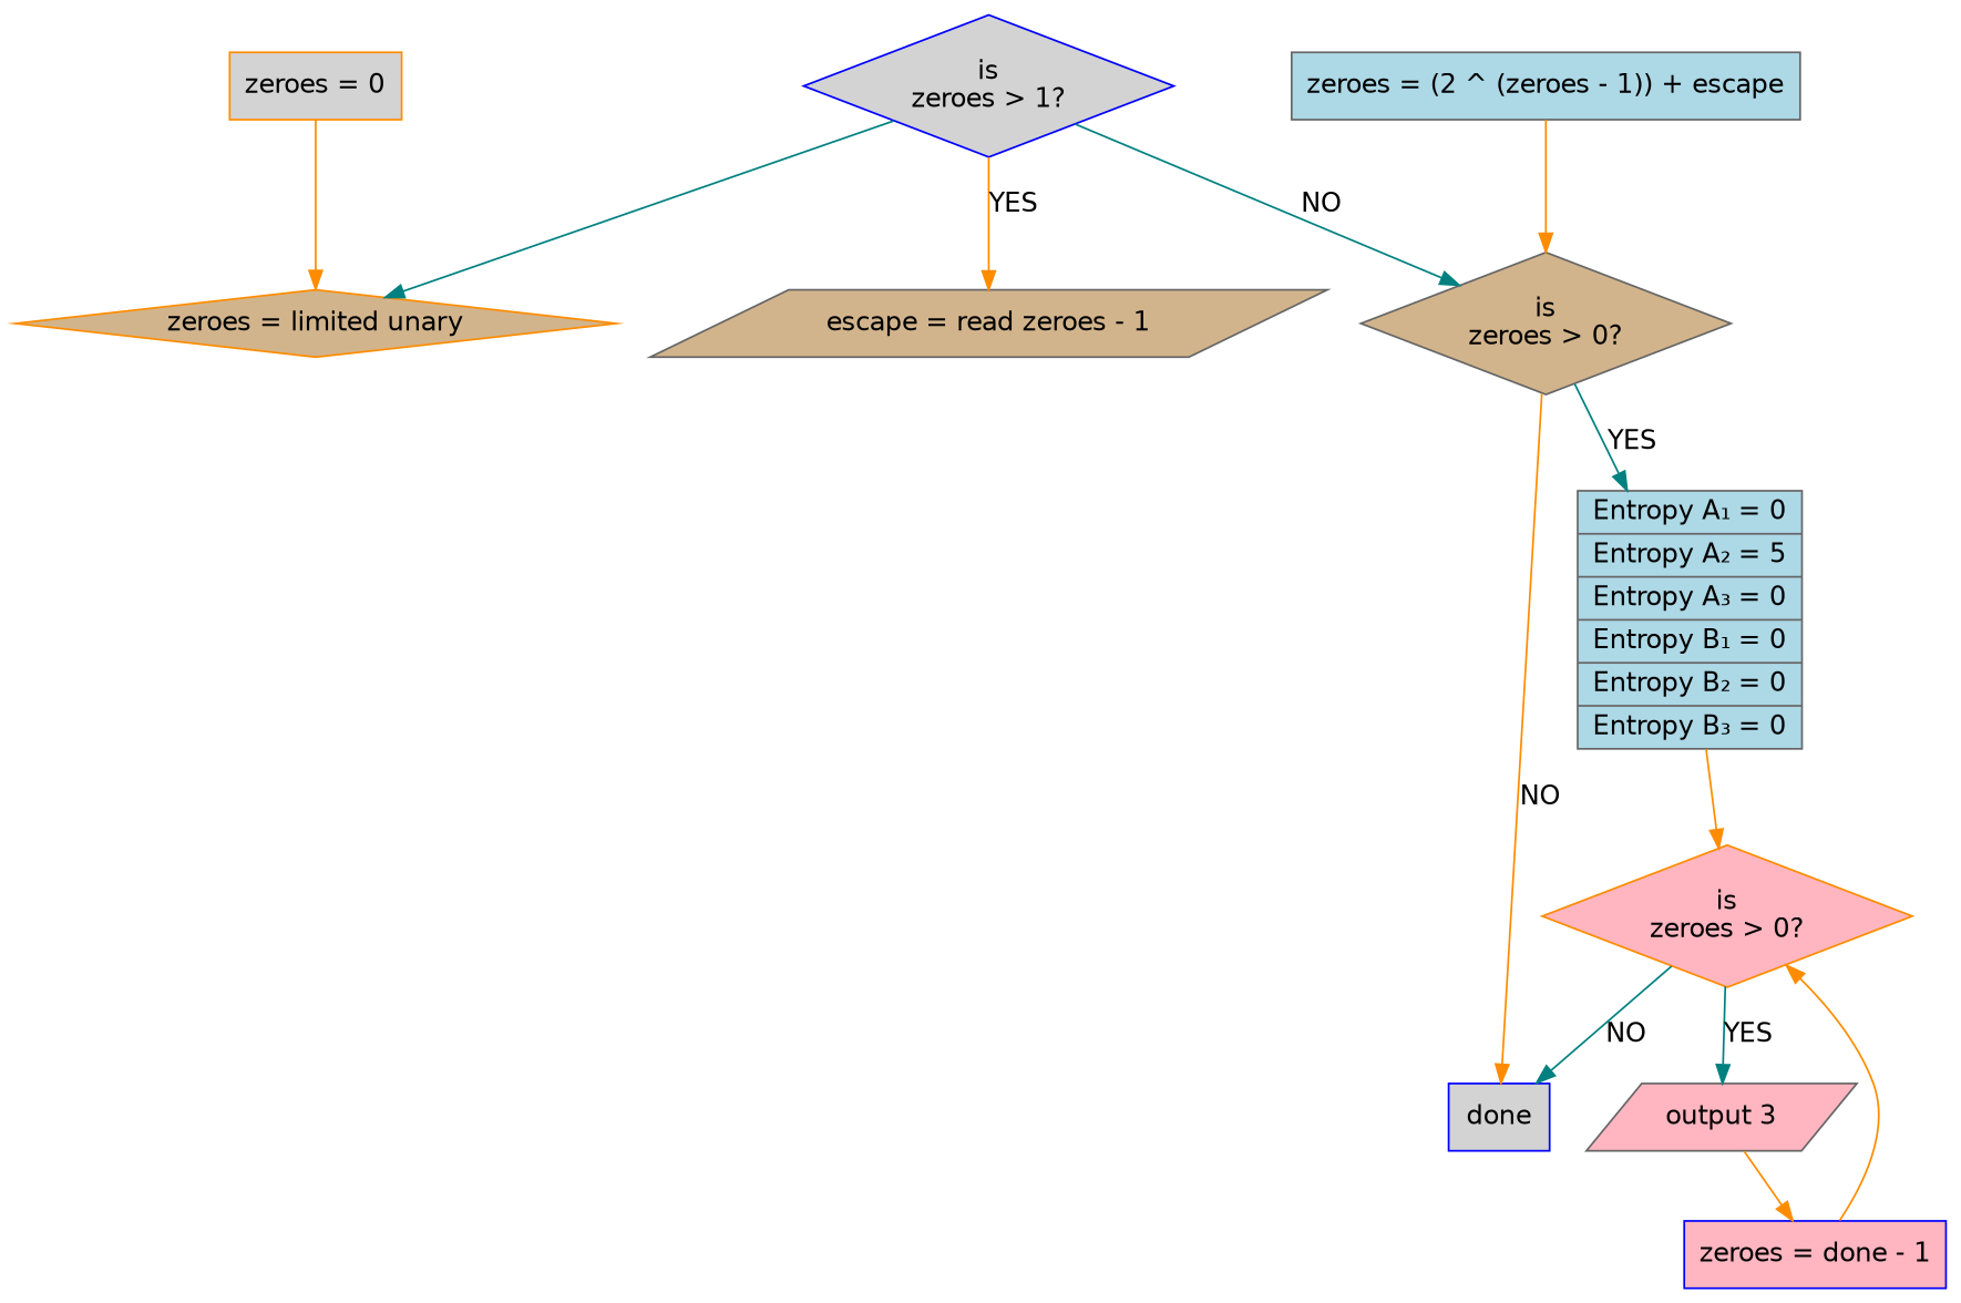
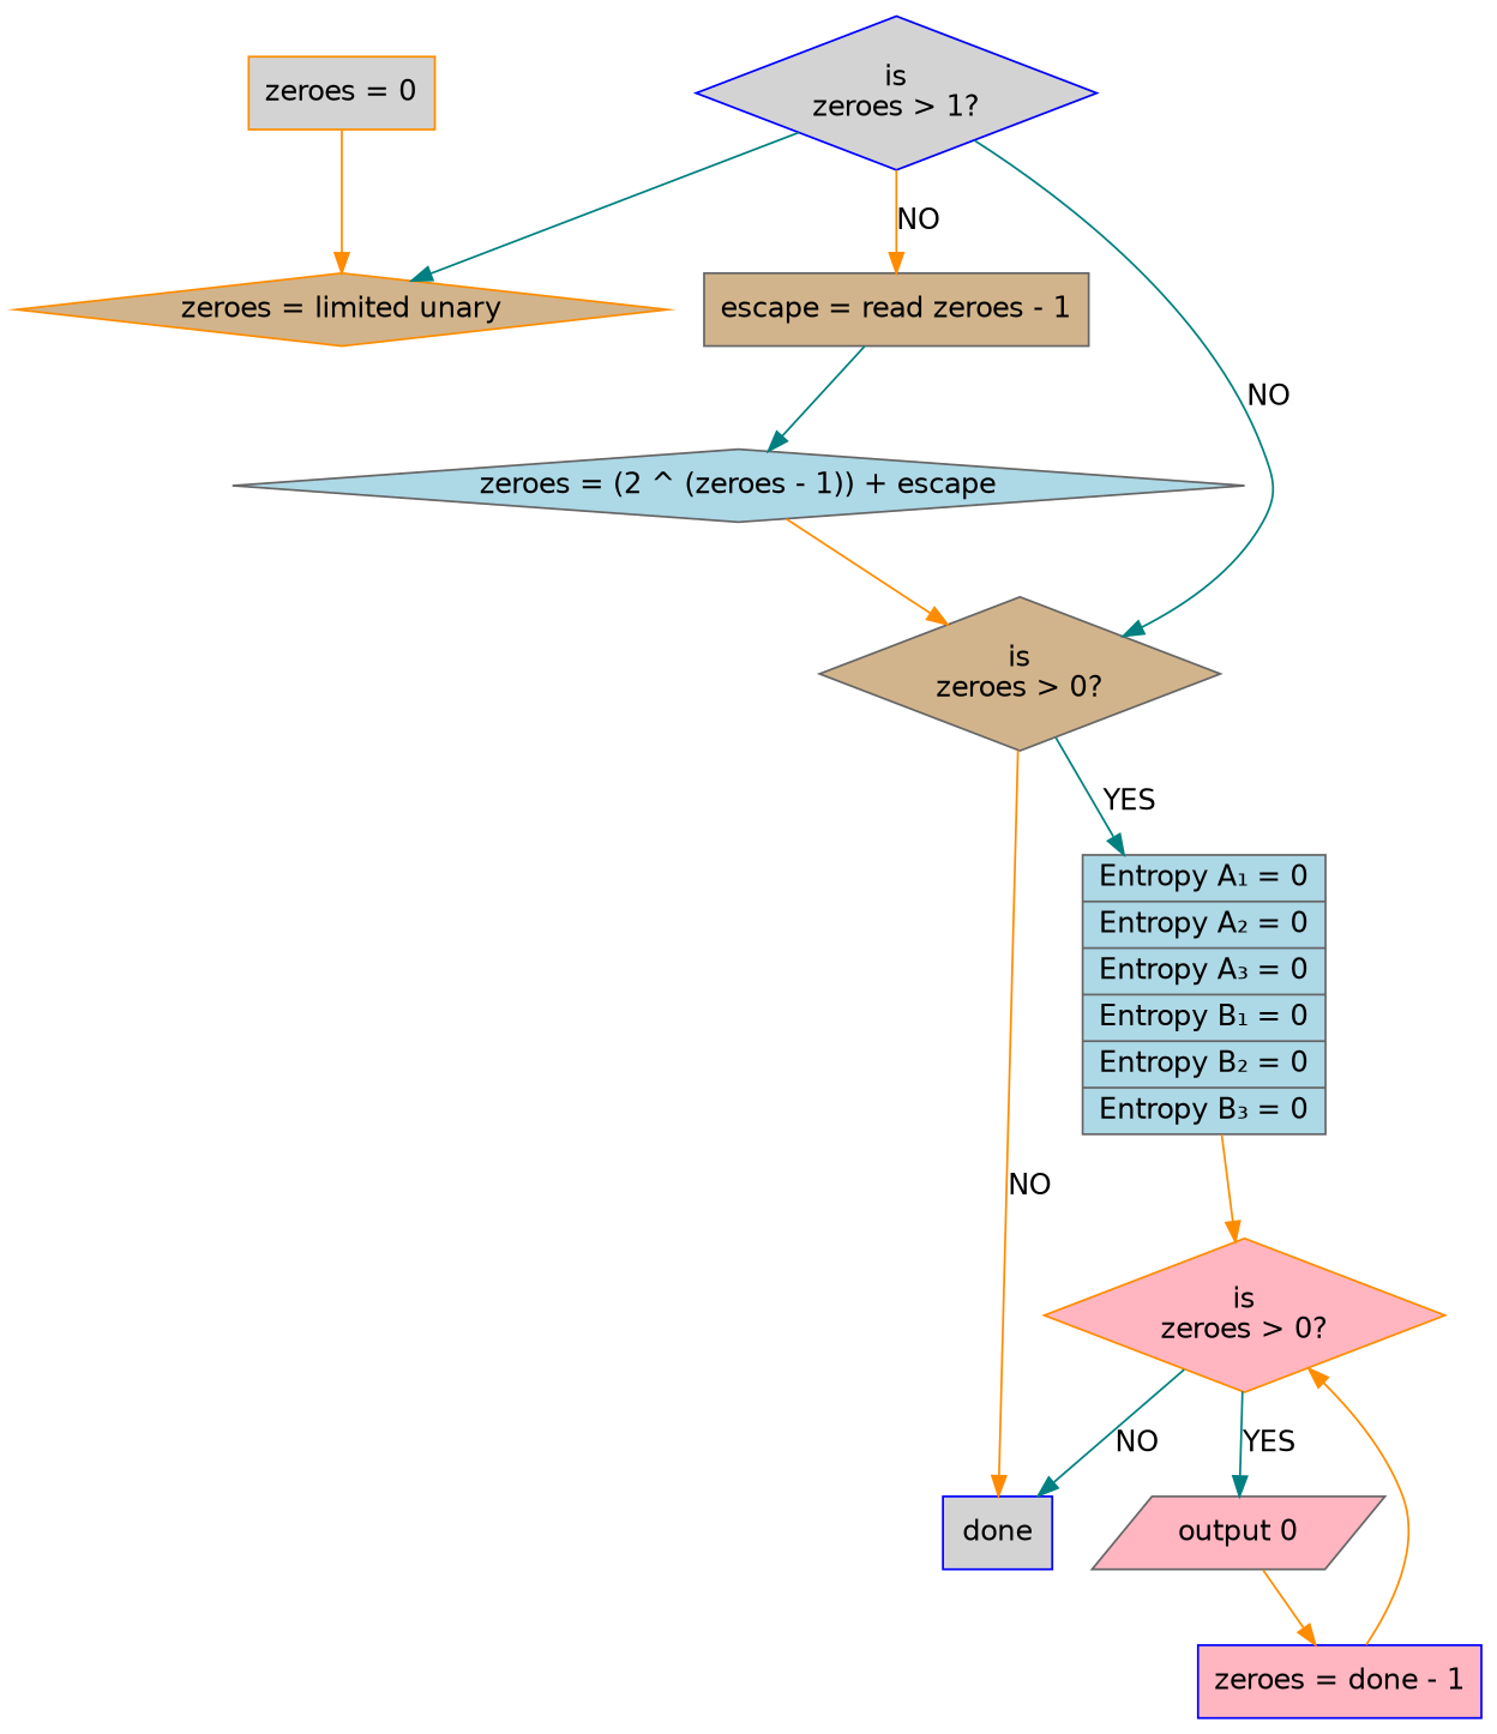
  digraph {
    node [color=gray40 fillcolor=lightgrey fontname=DejaVuSans shape=diamond style=filled]
    edge [color=darkorange fontname=DejaVuSans]
    n1 [color=darkorange label="{zeroes = 0}" shape=record]
    n2 [color=darkorange fillcolor=tan label="zeroes = limited unary"]
    n3 [color=blue label="{done}" shape=record]
    n4 [color=blue label="is\nzeroes > 1?"]
-   n5 [fillcolor=tan label="escape = read zeroes - 1" shape=parallelogram]
+   n5 [fillcolor=tan label="escape = read zeroes - 1" shape=box]
    n6 [fillcolor=tan label="is\nzeroes > 0?"]
-   n7 [fillcolor=lightblue label="zeroes = (2 ^ (zeroes - 1)) + escape" shape=box]
-   n8 [fillcolor=lightblue label="{Entropy A₁ = 0|Entropy A₂ = 5|Entropy A₃ = 0|Entropy B₁ = 0|Entropy B₂ = 0|Entropy B₃ = 0}" shape=record]
+   n7 [fillcolor=lightblue label="zeroes = (2 ^ (zeroes - 1)) + escape"]
+   n8 [fillcolor=lightblue label="{Entropy A₁ = 0|Entropy A₂ = 0|Entropy A₃ = 0|Entropy B₁ = 0|Entropy B₂ = 0|Entropy B₃ = 0}" shape=record]
    n9 [color=darkorange fillcolor=lightpink label="is\nzeroes > 0?"]
-   n10 [fillcolor=lightpink label="output 3" shape=parallelogram]
+   n10 [fillcolor=lightpink label="output 0" shape=parallelogram]
    n11 [color=blue fillcolor=lightpink label="zeroes = done - 1" shape=box]
    n1 -> n2
    n4 -> n2 [color=teal]
-   n4 -> n5 [label=YES]
+   n4 -> n5 [label=NO]
    n4 -> n6 [color=teal label=NO]
+   n5 -> n7 [color=teal]
    n6 -> n3 [label=NO]
    n6 -> n8 [color=teal label=YES]
    n7 -> n6
    n8 -> n9
    n9 -> n3 [color=teal label=NO]
    n9 -> n10 [color=teal label=YES]
    n10 -> n11
    n11 -> n9
  }
